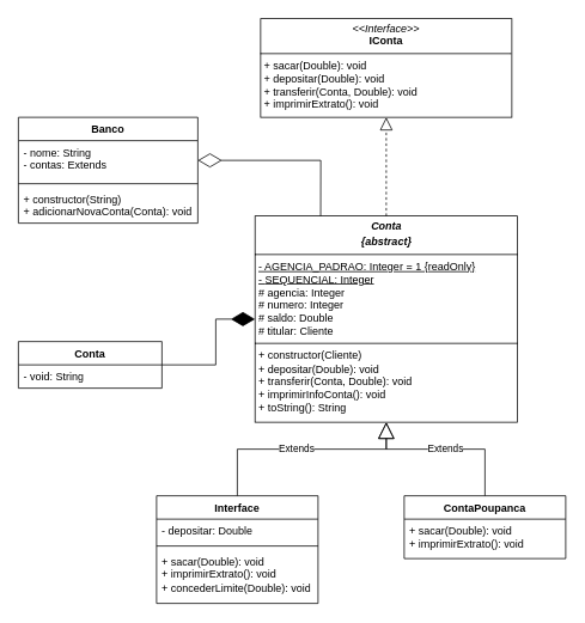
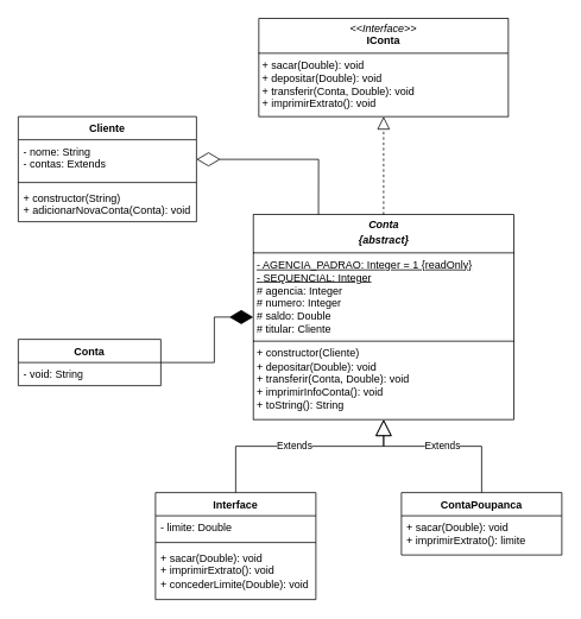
  <mxCell id="0" />
  <mxCell id="1" parent="0" />
  <mxCell id="2" value="Conta" style="swimlane;fontStyle=1;align=center;verticalAlign=top;childLayout=stackLayout;horizontal=1;startSize=26;horizontalStack=0;resizeParent=1;resizeParentMax=0;resizeLast=0;collapsible=1;marginBottom=0;whiteSpace=wrap;html=1;" vertex="1" parent="1"><mxGeometry x="20" y="380" width="160" height="52" as="geometry" /></mxCell>
  <mxCell id="3" value="- void: String" style="text;strokeColor=none;fillColor=none;align=left;verticalAlign=top;spacingLeft=4;spacingRight=4;overflow=hidden;rotatable=0;points=[[0,0.5],[1,0.5]];portConstraint=eastwest;whiteSpace=wrap;html=1;" vertex="1" parent="2"><mxGeometry y="26" width="160" height="26" as="geometry" /></mxCell>
  <mxCell id="4" value="&lt;p style=&quot;margin:0px;margin-top:4px;text-align:center;&quot;&gt;&lt;b&gt;&lt;i&gt;Conta&lt;/i&gt;&lt;/b&gt;&lt;/p&gt;&lt;p style=&quot;margin:0px;margin-top:4px;text-align:center;&quot;&gt;&lt;b&gt;&lt;i&gt;{abstract}&lt;/i&gt;&lt;/b&gt;&lt;/p&gt;&lt;hr size=&quot;1&quot; style=&quot;border-style:solid;&quot;&gt;&lt;p style=&quot;margin:0px;margin-left:4px;&quot;&gt;&lt;u&gt;- AGENCIA_PADRAO: Integer = 1 {readOnly}&lt;/u&gt;&lt;/p&gt;&lt;p style=&quot;margin:0px;margin-left:4px;&quot;&gt;&lt;u&gt;-&amp;nbsp;&lt;/u&gt;&lt;span style=&quot;background-color: initial;&quot;&gt;&lt;u&gt;SEQUENCIAL: Integer&lt;/u&gt;&lt;/span&gt;&lt;/p&gt;&lt;p style=&quot;margin:0px;margin-left:4px;&quot;&gt;# agencia: Integer&lt;/p&gt;&lt;p style=&quot;margin:0px;margin-left:4px;&quot;&gt;# numero: Integer&lt;/p&gt;&lt;p style=&quot;margin:0px;margin-left:4px;&quot;&gt;# saldo: Double&lt;/p&gt;&lt;p style=&quot;margin:0px;margin-left:4px;&quot;&gt;# titular: Cliente&lt;/p&gt;&lt;hr size=&quot;1&quot; style=&quot;border-style:solid;&quot;&gt;&lt;p style=&quot;margin: 0px 0px 0px 4px;&quot;&gt;+ constructor(Cliente)&lt;/p&gt;&lt;p style=&quot;margin:0px;margin-left:4px;&quot;&gt;+ depositar(Double): void&lt;/p&gt;&lt;p style=&quot;margin:0px;margin-left:4px;&quot;&gt;+ transferir(Conta, Double): void&lt;br&gt;&lt;/p&gt;&lt;p style=&quot;margin:0px;margin-left:4px;&quot;&gt;+ imprimirInfoConta(): void&lt;br&gt;&lt;/p&gt;&lt;p style=&quot;margin:0px;margin-left:4px;&quot;&gt;+ toString(): String&lt;br&gt;&lt;/p&gt;" style="verticalAlign=top;align=left;overflow=fill;html=1;whiteSpace=wrap;" vertex="1" parent="1"><mxGeometry x="283.75" y="240" width="292.5" height="230" as="geometry" /></mxCell>
  <mxCell id="5" value="&lt;p style=&quot;margin:0px;margin-top:4px;text-align:center;&quot;&gt;&lt;i&gt;&amp;lt;&amp;lt;Interface&amp;gt;&amp;gt;&lt;/i&gt;&lt;br&gt;&lt;b&gt;IConta&lt;/b&gt;&lt;/p&gt;&lt;hr size=&quot;1&quot; style=&quot;border-style:solid;&quot;&gt;&lt;p style=&quot;margin:0px;margin-left:4px;&quot;&gt;&lt;/p&gt;&lt;p style=&quot;margin:0px;margin-left:4px;&quot;&gt;+ sacar(Double): void&lt;br&gt;+ depositar(Double): void&lt;/p&gt;&lt;p style=&quot;margin:0px;margin-left:4px;&quot;&gt;+ transferir(Conta, Double): void&lt;br&gt;&lt;/p&gt;&lt;p style=&quot;margin:0px;margin-left:4px;&quot;&gt;+ imprimirExtrato(): void&lt;br&gt;&lt;/p&gt;" style="verticalAlign=top;align=left;overflow=fill;html=1;whiteSpace=wrap;" vertex="1" parent="1"><mxGeometry x="290" y="20" width="280" height="110" as="geometry" /></mxCell>
  <mxCell id="6" value="" style="endArrow=block;dashed=1;endFill=0;endSize=12;html=1;rounded=0;entryX=0.5;entryY=1;entryDx=0;entryDy=0;exitX=0.5;exitY=0;exitDx=0;exitDy=0;" edge="1" parent="1" source="4" target="5"><mxGeometry width="160" relative="1" as="geometry"><mxPoint x="200" y="440" as="sourcePoint" /><mxPoint x="360" y="440" as="targetPoint" /></mxGeometry></mxCell>
  <mxCell id="7" value="Interface" style="swimlane;fontStyle=1;align=center;verticalAlign=top;childLayout=stackLayout;horizontal=1;startSize=26;horizontalStack=0;resizeParent=1;resizeParentMax=0;resizeLast=0;collapsible=1;marginBottom=0;whiteSpace=wrap;html=1;" vertex="1" parent="1"><mxGeometry x="174" y="552" width="180" height="120" as="geometry" /></mxCell>
- <mxCell id="8" value="- depositar: Double" style="text;strokeColor=none;fillColor=none;align=left;verticalAlign=top;spacingLeft=4;spacingRight=4;overflow=hidden;rotatable=0;points=[[0,0.5],[1,0.5]];portConstraint=eastwest;whiteSpace=wrap;html=1;" vertex="1" parent="7"><mxGeometry y="26" width="180" height="26" as="geometry" /></mxCell>
+ <mxCell id="8" value="- limite: Double" style="text;strokeColor=none;fillColor=none;align=left;verticalAlign=top;spacingLeft=4;spacingRight=4;overflow=hidden;rotatable=0;points=[[0,0.5],[1,0.5]];portConstraint=eastwest;whiteSpace=wrap;html=1;" vertex="1" parent="7"><mxGeometry y="26" width="180" height="26" as="geometry" /></mxCell>
  <mxCell id="9" value="" style="line;strokeWidth=1;fillColor=none;align=left;verticalAlign=middle;spacingTop=-1;spacingLeft=3;spacingRight=3;rotatable=0;labelPosition=right;points=[];portConstraint=eastwest;strokeColor=inherit;" vertex="1" parent="7"><mxGeometry y="52" width="180" height="8" as="geometry" /></mxCell>
  <mxCell id="10" value="&lt;div&gt;+ sacar(Double): void&lt;br&gt;&lt;/div&gt;+ imprimirExtrato(): void&lt;div&gt;+ concederLimite(Double):&amp;nbsp;&lt;span style=&quot;background-color: initial;&quot;&gt;void&lt;/span&gt;&lt;br&gt;&lt;/div&gt;" style="text;strokeColor=none;fillColor=none;align=left;verticalAlign=top;spacingLeft=4;spacingRight=4;overflow=hidden;rotatable=0;points=[[0,0.5],[1,0.5]];portConstraint=eastwest;whiteSpace=wrap;html=1;" vertex="1" parent="7"><mxGeometry y="60" width="180" height="60" as="geometry" /></mxCell>
  <mxCell id="11" value="Extends" style="endArrow=block;endSize=16;endFill=0;html=1;rounded=0;entryX=0.5;entryY=1;entryDx=0;entryDy=0;exitX=0.5;exitY=0;exitDx=0;exitDy=0;" edge="1" parent="1" source="7" target="4"><mxGeometry x="-0.045" width="160" relative="1" as="geometry"><mxPoint x="220" y="780" as="sourcePoint" /><mxPoint x="380" y="780" as="targetPoint" /><Array as="points"><mxPoint x="264" y="500" /><mxPoint x="430" y="500" /></Array><mxPoint as="offset" /></mxGeometry></mxCell>
  <mxCell id="12" value="ContaPoupanca" style="swimlane;fontStyle=1;align=center;verticalAlign=top;childLayout=stackLayout;horizontal=1;startSize=26;horizontalStack=0;resizeParent=1;resizeParentMax=0;resizeLast=0;collapsible=1;marginBottom=0;whiteSpace=wrap;html=1;" vertex="1" parent="1"><mxGeometry x="450" y="552" width="180" height="70" as="geometry" /></mxCell>
- <mxCell id="13" value="&lt;div&gt;+ sacar(Double): void&lt;br&gt;&lt;/div&gt;+ imprimirExtrato(): void" style="text;strokeColor=none;fillColor=none;align=left;verticalAlign=top;spacingLeft=4;spacingRight=4;overflow=hidden;rotatable=0;points=[[0,0.5],[1,0.5]];portConstraint=eastwest;whiteSpace=wrap;html=1;" vertex="1" parent="12"><mxGeometry y="26" width="180" height="44" as="geometry" /></mxCell>
+ <mxCell id="13" value="&lt;div&gt;+ sacar(Double): void&lt;br&gt;&lt;/div&gt;+ imprimirExtrato(): limite" style="text;strokeColor=none;fillColor=none;align=left;verticalAlign=top;spacingLeft=4;spacingRight=4;overflow=hidden;rotatable=0;points=[[0,0.5],[1,0.5]];portConstraint=eastwest;whiteSpace=wrap;html=1;" vertex="1" parent="12"><mxGeometry y="26" width="180" height="44" as="geometry" /></mxCell>
  <mxCell id="14" value="Extends" style="endArrow=block;endSize=16;endFill=0;html=1;rounded=0;exitX=0.5;exitY=0;exitDx=0;exitDy=0;" edge="1" parent="1" source="12"><mxGeometry width="160" relative="1" as="geometry"><mxPoint x="310" y="760" as="sourcePoint" /><mxPoint x="430" y="470" as="targetPoint" /><Array as="points"><mxPoint x="540" y="500" /><mxPoint x="430" y="500" /></Array></mxGeometry></mxCell>
  <mxCell id="15" value="" style="endArrow=diamondThin;endFill=1;endSize=24;html=1;rounded=0;entryX=0;entryY=0.5;entryDx=0;entryDy=0;exitX=1;exitY=0.5;exitDx=0;exitDy=0;" edge="1" parent="1" source="2" target="4"><mxGeometry width="160" relative="1" as="geometry"><mxPoint x="160" y="440" as="sourcePoint" /><mxPoint x="320" y="440" as="targetPoint" /><Array as="points"><mxPoint x="240" y="406" /><mxPoint x="240" y="355" /></Array></mxGeometry></mxCell>
- <mxCell id="16" value="Banco" style="swimlane;fontStyle=1;align=center;verticalAlign=top;childLayout=stackLayout;horizontal=1;startSize=26;horizontalStack=0;resizeParent=1;resizeParentMax=0;resizeLast=0;collapsible=1;marginBottom=0;whiteSpace=wrap;html=1;" vertex="1" parent="1"><mxGeometry x="20" y="130" width="200" height="118" as="geometry" /></mxCell>
+ <mxCell id="16" value="Cliente" style="swimlane;fontStyle=1;align=center;verticalAlign=top;childLayout=stackLayout;horizontal=1;startSize=26;horizontalStack=0;resizeParent=1;resizeParentMax=0;resizeLast=0;collapsible=1;marginBottom=0;whiteSpace=wrap;html=1;" vertex="1" parent="1"><mxGeometry x="20" y="130" width="200" height="118" as="geometry" /></mxCell>
  <mxCell id="17" value="- nome: String&lt;div&gt;- contas: Extends&lt;/div&gt;" style="text;strokeColor=none;fillColor=none;align=left;verticalAlign=top;spacingLeft=4;spacingRight=4;overflow=hidden;rotatable=0;points=[[0,0.5],[1,0.5]];portConstraint=eastwest;whiteSpace=wrap;html=1;" vertex="1" parent="16"><mxGeometry y="26" width="200" height="44" as="geometry" /></mxCell>
  <mxCell id="18" value="" style="line;strokeWidth=1;fillColor=none;align=left;verticalAlign=middle;spacingTop=-1;spacingLeft=3;spacingRight=3;rotatable=0;labelPosition=right;points=[];portConstraint=eastwest;strokeColor=inherit;" vertex="1" parent="16"><mxGeometry y="70" width="200" height="8" as="geometry" /></mxCell>
  <mxCell id="19" value="+ constructor(String)&lt;div&gt;+&amp;nbsp;adicionarNovaConta(Conta): void&lt;/div&gt;" style="text;strokeColor=none;fillColor=none;align=left;verticalAlign=top;spacingLeft=4;spacingRight=4;overflow=hidden;rotatable=0;points=[[0,0.5],[1,0.5]];portConstraint=eastwest;whiteSpace=wrap;html=1;" vertex="1" parent="16"><mxGeometry y="78" width="200" height="40" as="geometry" /></mxCell>
  <mxCell id="20" value="" style="endArrow=diamondThin;endFill=0;endSize=24;html=1;rounded=0;exitX=0.25;exitY=0;exitDx=0;exitDy=0;entryX=1;entryY=0.5;entryDx=0;entryDy=0;" edge="1" parent="1" source="4" target="17"><mxGeometry width="160" relative="1" as="geometry"><mxPoint x="50" y="500" as="sourcePoint" /><mxPoint x="210" y="500" as="targetPoint" /><Array as="points"><mxPoint x="357" y="178" /></Array></mxGeometry></mxCell>
